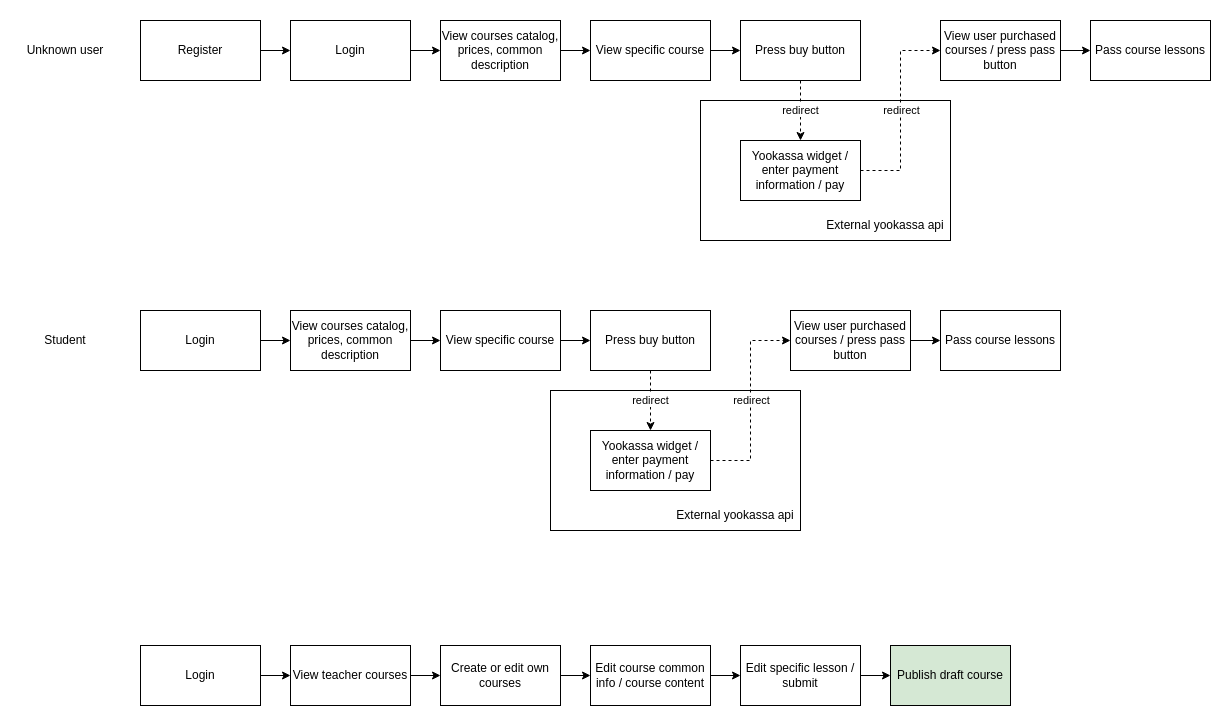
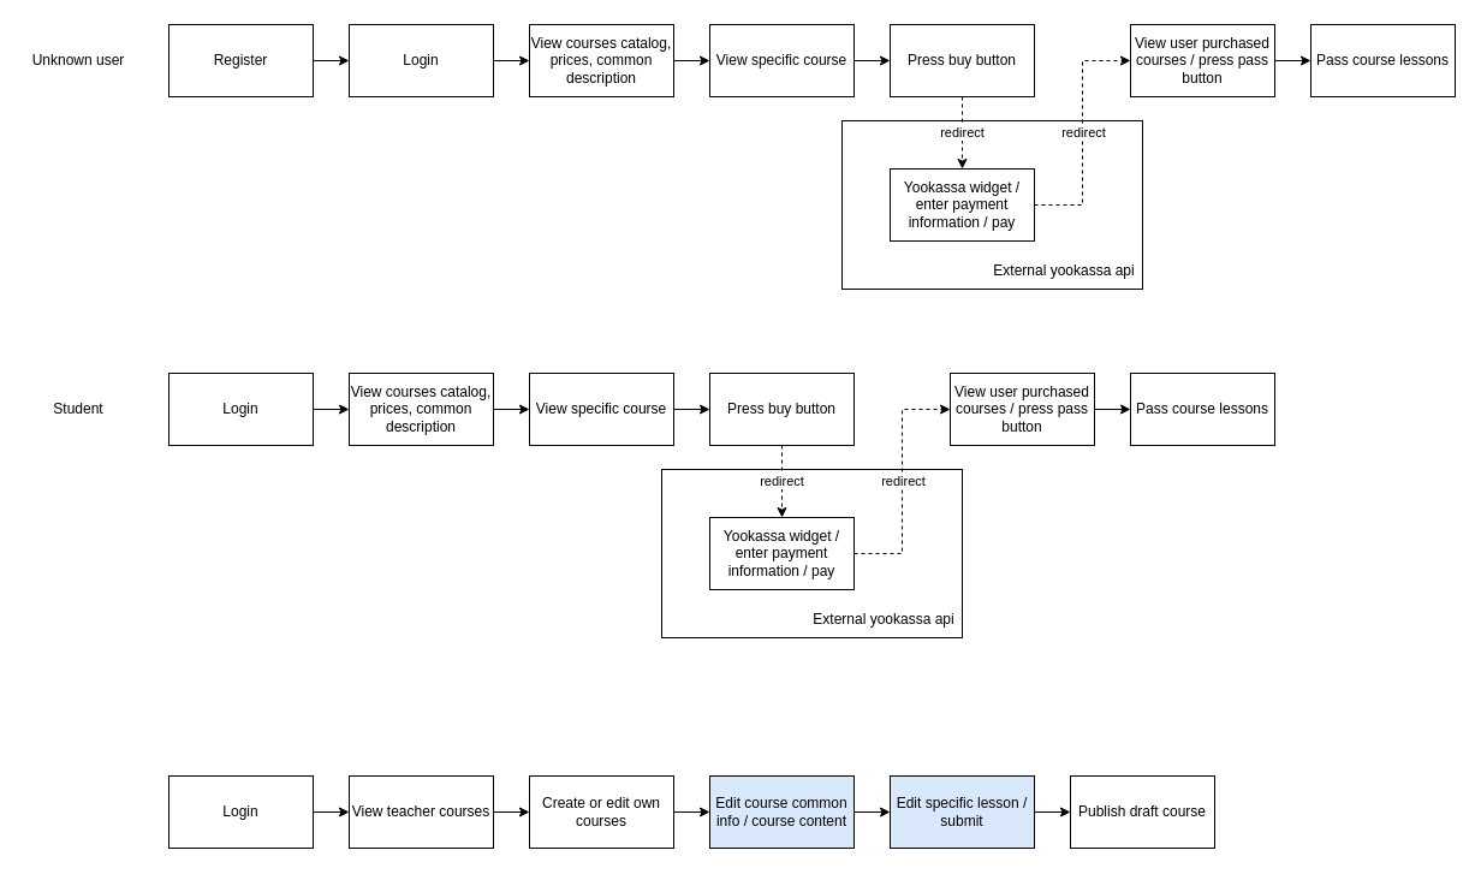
  <mxCell id="0" />
  <mxCell id="1" parent="0" />
  <mxCell id="2" value="" style="rounded=0;whiteSpace=wrap;html=1;" vertex="1" parent="1"><mxGeometry x="700" y="100" width="250" height="140" as="geometry" /></mxCell>
  <mxCell id="3" style="edgeStyle=orthogonalEdgeStyle;rounded=0;orthogonalLoop=1;jettySize=auto;html=1;exitX=1;exitY=0.5;exitDx=0;exitDy=0;entryX=0;entryY=0.5;entryDx=0;entryDy=0;" edge="1" parent="1" source="4" target="7"><mxGeometry relative="1" as="geometry" /></mxCell>
  <mxCell id="4" value="Register" style="rounded=0;whiteSpace=wrap;html=1;" vertex="1" parent="1"><mxGeometry x="140" y="20" width="120" height="60" as="geometry" /></mxCell>
  <mxCell id="5" value="Unknown user" style="text;html=1;align=center;verticalAlign=middle;whiteSpace=wrap;rounded=0;" vertex="1" parent="1"><mxGeometry x="20" y="35" width="90" height="30" as="geometry" /></mxCell>
  <mxCell id="6" style="edgeStyle=orthogonalEdgeStyle;rounded=0;orthogonalLoop=1;jettySize=auto;html=1;exitX=1;exitY=0.5;exitDx=0;exitDy=0;entryX=0;entryY=0.5;entryDx=0;entryDy=0;" edge="1" parent="1" source="7" target="9"><mxGeometry relative="1" as="geometry" /></mxCell>
  <mxCell id="7" value="Login" style="rounded=0;whiteSpace=wrap;html=1;" vertex="1" parent="1"><mxGeometry x="290" y="20" width="120" height="60" as="geometry" /></mxCell>
  <mxCell id="8" style="edgeStyle=orthogonalEdgeStyle;rounded=0;orthogonalLoop=1;jettySize=auto;html=1;exitX=1;exitY=0.5;exitDx=0;exitDy=0;entryX=0;entryY=0.5;entryDx=0;entryDy=0;" edge="1" parent="1" source="9" target="11"><mxGeometry relative="1" as="geometry" /></mxCell>
  <mxCell id="9" value="View courses catalog, prices, common description" style="rounded=0;whiteSpace=wrap;html=1;" vertex="1" parent="1"><mxGeometry x="440" y="20" width="120" height="60" as="geometry" /></mxCell>
  <mxCell id="10" style="edgeStyle=orthogonalEdgeStyle;rounded=0;orthogonalLoop=1;jettySize=auto;html=1;exitX=1;exitY=0.5;exitDx=0;exitDy=0;entryX=0;entryY=0.5;entryDx=0;entryDy=0;" edge="1" parent="1" source="11" target="13"><mxGeometry relative="1" as="geometry" /></mxCell>
  <mxCell id="11" value="View specific course" style="rounded=0;whiteSpace=wrap;html=1;" vertex="1" parent="1"><mxGeometry x="590" y="20" width="120" height="60" as="geometry" /></mxCell>
  <mxCell id="12" value="redirect" style="edgeStyle=orthogonalEdgeStyle;rounded=0;orthogonalLoop=1;jettySize=auto;html=1;exitX=0.5;exitY=1;exitDx=0;exitDy=0;entryX=0.5;entryY=0;entryDx=0;entryDy=0;dashed=1;" edge="1" parent="1" source="13" target="16"><mxGeometry relative="1" as="geometry" /></mxCell>
  <mxCell id="13" value="Press buy button" style="rounded=0;whiteSpace=wrap;html=1;" vertex="1" parent="1"><mxGeometry x="740" y="20" width="120" height="60" as="geometry" /></mxCell>
  <mxCell id="14" style="edgeStyle=orthogonalEdgeStyle;rounded=0;orthogonalLoop=1;jettySize=auto;html=1;exitX=1;exitY=0.5;exitDx=0;exitDy=0;entryX=0;entryY=0.5;entryDx=0;entryDy=0;dashed=1;" edge="1" parent="1" source="16" target="18"><mxGeometry relative="1" as="geometry" /></mxCell>
  <mxCell id="15" value="redirect" style="edgeLabel;html=1;align=center;verticalAlign=middle;resizable=0;points=[];" vertex="1" connectable="0" parent="14"><mxGeometry x="0.01" relative="1" as="geometry"><mxPoint as="offset" /></mxGeometry></mxCell>
  <mxCell id="16" value="Yookassa widget / enter payment information / pay" style="rounded=0;whiteSpace=wrap;html=1;" vertex="1" parent="1"><mxGeometry x="740" y="140" width="120" height="60" as="geometry" /></mxCell>
  <mxCell id="17" style="edgeStyle=orthogonalEdgeStyle;rounded=0;orthogonalLoop=1;jettySize=auto;html=1;exitX=1;exitY=0.5;exitDx=0;exitDy=0;entryX=0;entryY=0.5;entryDx=0;entryDy=0;" edge="1" parent="1" source="18" target="19"><mxGeometry relative="1" as="geometry" /></mxCell>
  <mxCell id="18" value="View user purchased courses / press pass button" style="rounded=0;whiteSpace=wrap;html=1;" vertex="1" parent="1"><mxGeometry x="940" y="20" width="120" height="60" as="geometry" /></mxCell>
  <mxCell id="19" value="Pass course lessons" style="rounded=0;whiteSpace=wrap;html=1;" vertex="1" parent="1"><mxGeometry x="1090" y="20" width="120" height="60" as="geometry" /></mxCell>
  <mxCell id="20" value="External yookassa api" style="text;html=1;align=center;verticalAlign=middle;whiteSpace=wrap;rounded=0;" vertex="1" parent="1"><mxGeometry x="820" y="210" width="130" height="30" as="geometry" /></mxCell>
  <mxCell id="21" value="" style="rounded=0;whiteSpace=wrap;html=1;" vertex="1" parent="1"><mxGeometry x="550" y="390" width="250" height="140" as="geometry" /></mxCell>
  <mxCell id="22" value="Student" style="text;html=1;align=center;verticalAlign=middle;whiteSpace=wrap;rounded=0;" vertex="1" parent="1"><mxGeometry x="20" y="325" width="90" height="30" as="geometry" /></mxCell>
  <mxCell id="23" style="edgeStyle=orthogonalEdgeStyle;rounded=0;orthogonalLoop=1;jettySize=auto;html=1;exitX=1;exitY=0.5;exitDx=0;exitDy=0;entryX=0;entryY=0.5;entryDx=0;entryDy=0;" edge="1" parent="1" source="24" target="26"><mxGeometry relative="1" as="geometry" /></mxCell>
  <mxCell id="24" value="Login" style="rounded=0;whiteSpace=wrap;html=1;" vertex="1" parent="1"><mxGeometry x="140" y="310" width="120" height="60" as="geometry" /></mxCell>
  <mxCell id="25" style="edgeStyle=orthogonalEdgeStyle;rounded=0;orthogonalLoop=1;jettySize=auto;html=1;exitX=1;exitY=0.5;exitDx=0;exitDy=0;entryX=0;entryY=0.5;entryDx=0;entryDy=0;" edge="1" parent="1" source="26" target="28"><mxGeometry relative="1" as="geometry" /></mxCell>
  <mxCell id="26" value="View courses catalog, prices, common description" style="rounded=0;whiteSpace=wrap;html=1;" vertex="1" parent="1"><mxGeometry x="290" y="310" width="120" height="60" as="geometry" /></mxCell>
  <mxCell id="27" style="edgeStyle=orthogonalEdgeStyle;rounded=0;orthogonalLoop=1;jettySize=auto;html=1;exitX=1;exitY=0.5;exitDx=0;exitDy=0;entryX=0;entryY=0.5;entryDx=0;entryDy=0;" edge="1" parent="1" source="28" target="30"><mxGeometry relative="1" as="geometry" /></mxCell>
  <mxCell id="28" value="View specific course" style="rounded=0;whiteSpace=wrap;html=1;" vertex="1" parent="1"><mxGeometry x="440" y="310" width="120" height="60" as="geometry" /></mxCell>
  <mxCell id="29" value="redirect" style="edgeStyle=orthogonalEdgeStyle;rounded=0;orthogonalLoop=1;jettySize=auto;html=1;exitX=0.5;exitY=1;exitDx=0;exitDy=0;entryX=0.5;entryY=0;entryDx=0;entryDy=0;dashed=1;" edge="1" parent="1" source="30" target="33"><mxGeometry relative="1" as="geometry" /></mxCell>
  <mxCell id="30" value="Press buy button" style="rounded=0;whiteSpace=wrap;html=1;" vertex="1" parent="1"><mxGeometry x="590" y="310" width="120" height="60" as="geometry" /></mxCell>
  <mxCell id="31" style="edgeStyle=orthogonalEdgeStyle;rounded=0;orthogonalLoop=1;jettySize=auto;html=1;exitX=1;exitY=0.5;exitDx=0;exitDy=0;entryX=0;entryY=0.5;entryDx=0;entryDy=0;dashed=1;" edge="1" parent="1" source="33" target="35"><mxGeometry relative="1" as="geometry" /></mxCell>
  <mxCell id="32" value="redirect" style="edgeLabel;html=1;align=center;verticalAlign=middle;resizable=0;points=[];" vertex="1" connectable="0" parent="31"><mxGeometry x="0.01" relative="1" as="geometry"><mxPoint as="offset" /></mxGeometry></mxCell>
  <mxCell id="33" value="Yookassa widget / enter payment information / pay" style="rounded=0;whiteSpace=wrap;html=1;" vertex="1" parent="1"><mxGeometry x="590" y="430" width="120" height="60" as="geometry" /></mxCell>
  <mxCell id="34" style="edgeStyle=orthogonalEdgeStyle;rounded=0;orthogonalLoop=1;jettySize=auto;html=1;exitX=1;exitY=0.5;exitDx=0;exitDy=0;entryX=0;entryY=0.5;entryDx=0;entryDy=0;" edge="1" parent="1" source="35" target="36"><mxGeometry relative="1" as="geometry" /></mxCell>
  <mxCell id="35" value="View user purchased courses / press pass button" style="rounded=0;whiteSpace=wrap;html=1;" vertex="1" parent="1"><mxGeometry x="790" y="310" width="120" height="60" as="geometry" /></mxCell>
  <mxCell id="36" value="Pass course lessons" style="rounded=0;whiteSpace=wrap;html=1;" vertex="1" parent="1"><mxGeometry x="940" y="310" width="120" height="60" as="geometry" /></mxCell>
  <mxCell id="37" value="External yookassa api" style="text;html=1;align=center;verticalAlign=middle;whiteSpace=wrap;rounded=0;" vertex="1" parent="1"><mxGeometry x="670" y="500" width="130" height="30" as="geometry" /></mxCell>
  <mxCell id="38" style="edgeStyle=orthogonalEdgeStyle;rounded=0;orthogonalLoop=1;jettySize=auto;html=1;exitX=1;exitY=0.5;exitDx=0;exitDy=0;entryX=0;entryY=0.5;entryDx=0;entryDy=0;" edge="1" parent="1" source="39" target="41"><mxGeometry relative="1" as="geometry" /></mxCell>
  <mxCell id="39" value="Login" style="rounded=0;whiteSpace=wrap;html=1;" vertex="1" parent="1"><mxGeometry x="140" y="645" width="120" height="60" as="geometry" /></mxCell>
  <mxCell id="40" style="edgeStyle=orthogonalEdgeStyle;rounded=0;orthogonalLoop=1;jettySize=auto;html=1;exitX=1;exitY=0.5;exitDx=0;exitDy=0;entryX=0;entryY=0.5;entryDx=0;entryDy=0;" edge="1" parent="1" source="41" target="43"><mxGeometry relative="1" as="geometry" /></mxCell>
  <mxCell id="41" value="View teacher courses" style="rounded=0;whiteSpace=wrap;html=1;" vertex="1" parent="1"><mxGeometry x="290" y="645" width="120" height="60" as="geometry" /></mxCell>
  <mxCell id="42" style="edgeStyle=orthogonalEdgeStyle;rounded=0;orthogonalLoop=1;jettySize=auto;html=1;exitX=1;exitY=0.5;exitDx=0;exitDy=0;entryX=0;entryY=0.5;entryDx=0;entryDy=0;" edge="1" parent="1" source="43" target="45"><mxGeometry relative="1" as="geometry" /></mxCell>
  <mxCell id="43" value="Create or edit own courses" style="rounded=0;whiteSpace=wrap;html=1;" vertex="1" parent="1"><mxGeometry x="440" y="645" width="120" height="60" as="geometry" /></mxCell>
  <mxCell id="44" style="edgeStyle=orthogonalEdgeStyle;rounded=0;orthogonalLoop=1;jettySize=auto;html=1;exitX=1;exitY=0.5;exitDx=0;exitDy=0;entryX=0;entryY=0.5;entryDx=0;entryDy=0;" edge="1" parent="1" source="45" target="47"><mxGeometry relative="1" as="geometry" /></mxCell>
- <mxCell id="45" value="Edit course common info / course content" style="rounded=0;whiteSpace=wrap;html=1;" vertex="1" parent="1"><mxGeometry x="590" y="645" width="120" height="60" as="geometry" /></mxCell>
+ <mxCell id="45" value="Edit course common info / course content" style="rounded=0;whiteSpace=wrap;html=1;fillColor=#dae8fc;" vertex="1" parent="1"><mxGeometry x="590" y="645" width="120" height="60" as="geometry" /></mxCell>
  <mxCell id="46" style="edgeStyle=orthogonalEdgeStyle;rounded=0;orthogonalLoop=1;jettySize=auto;html=1;exitX=1;exitY=0.5;exitDx=0;exitDy=0;entryX=0;entryY=0.5;entryDx=0;entryDy=0;" edge="1" parent="1" source="47" target="48"><mxGeometry relative="1" as="geometry" /></mxCell>
- <mxCell id="47" value="Edit specific lesson / submit" style="rounded=0;whiteSpace=wrap;html=1;" vertex="1" parent="1"><mxGeometry x="740" y="645" width="120" height="60" as="geometry" /></mxCell>
- <mxCell id="48" value="Publish draft course" style="rounded=0;whiteSpace=wrap;html=1;fillColor=#d5e8d4;" vertex="1" parent="1"><mxGeometry x="890" y="645" width="120" height="60" as="geometry" /></mxCell>
+ <mxCell id="47" value="Edit specific lesson / submit" style="rounded=0;whiteSpace=wrap;html=1;fillColor=#dae8fc;" vertex="1" parent="1"><mxGeometry x="740" y="645" width="120" height="60" as="geometry" /></mxCell>
+ <mxCell id="48" value="Publish draft course" style="rounded=0;whiteSpace=wrap;html=1;" vertex="1" parent="1"><mxGeometry x="890" y="645" width="120" height="60" as="geometry" /></mxCell>
